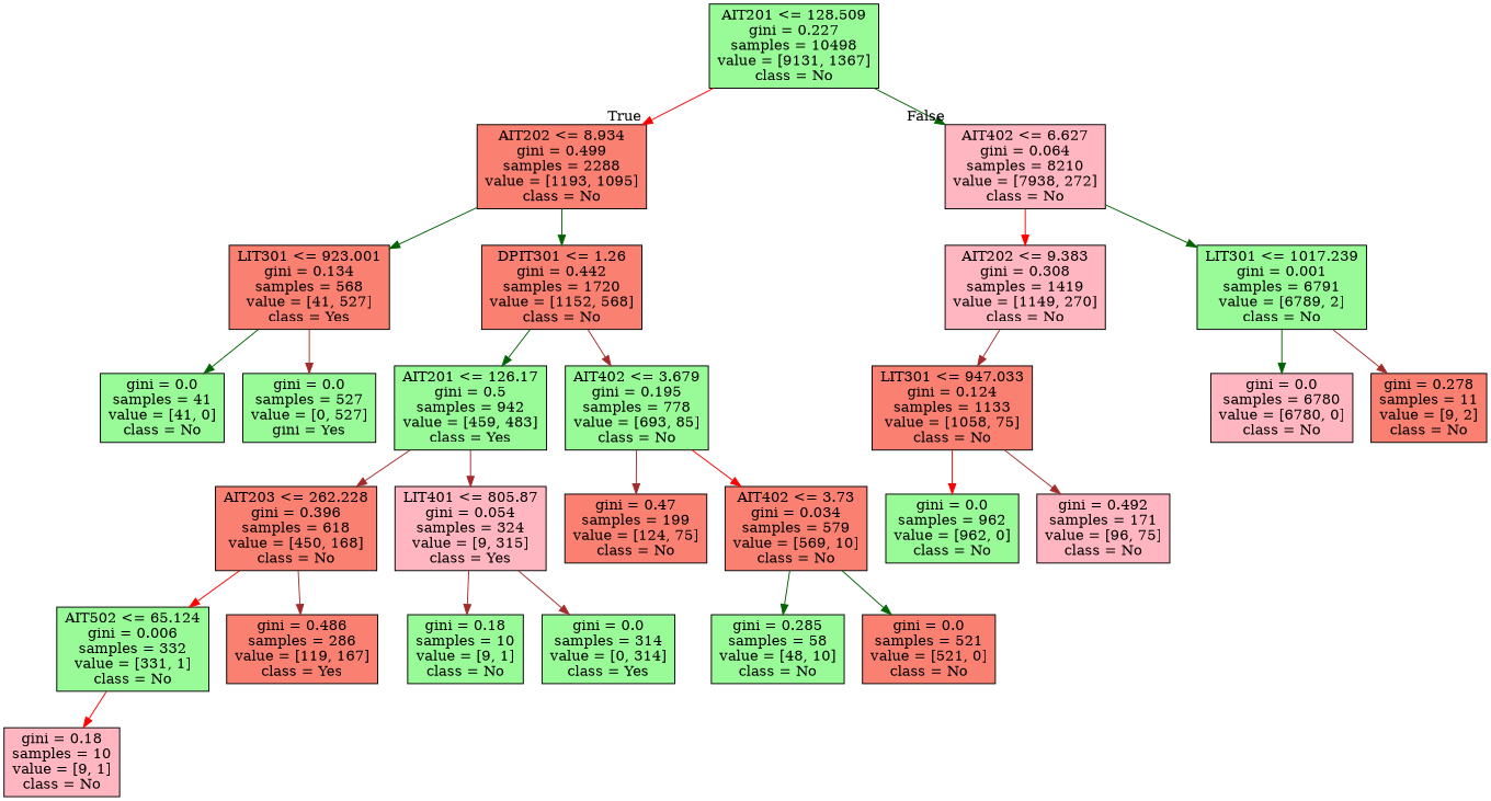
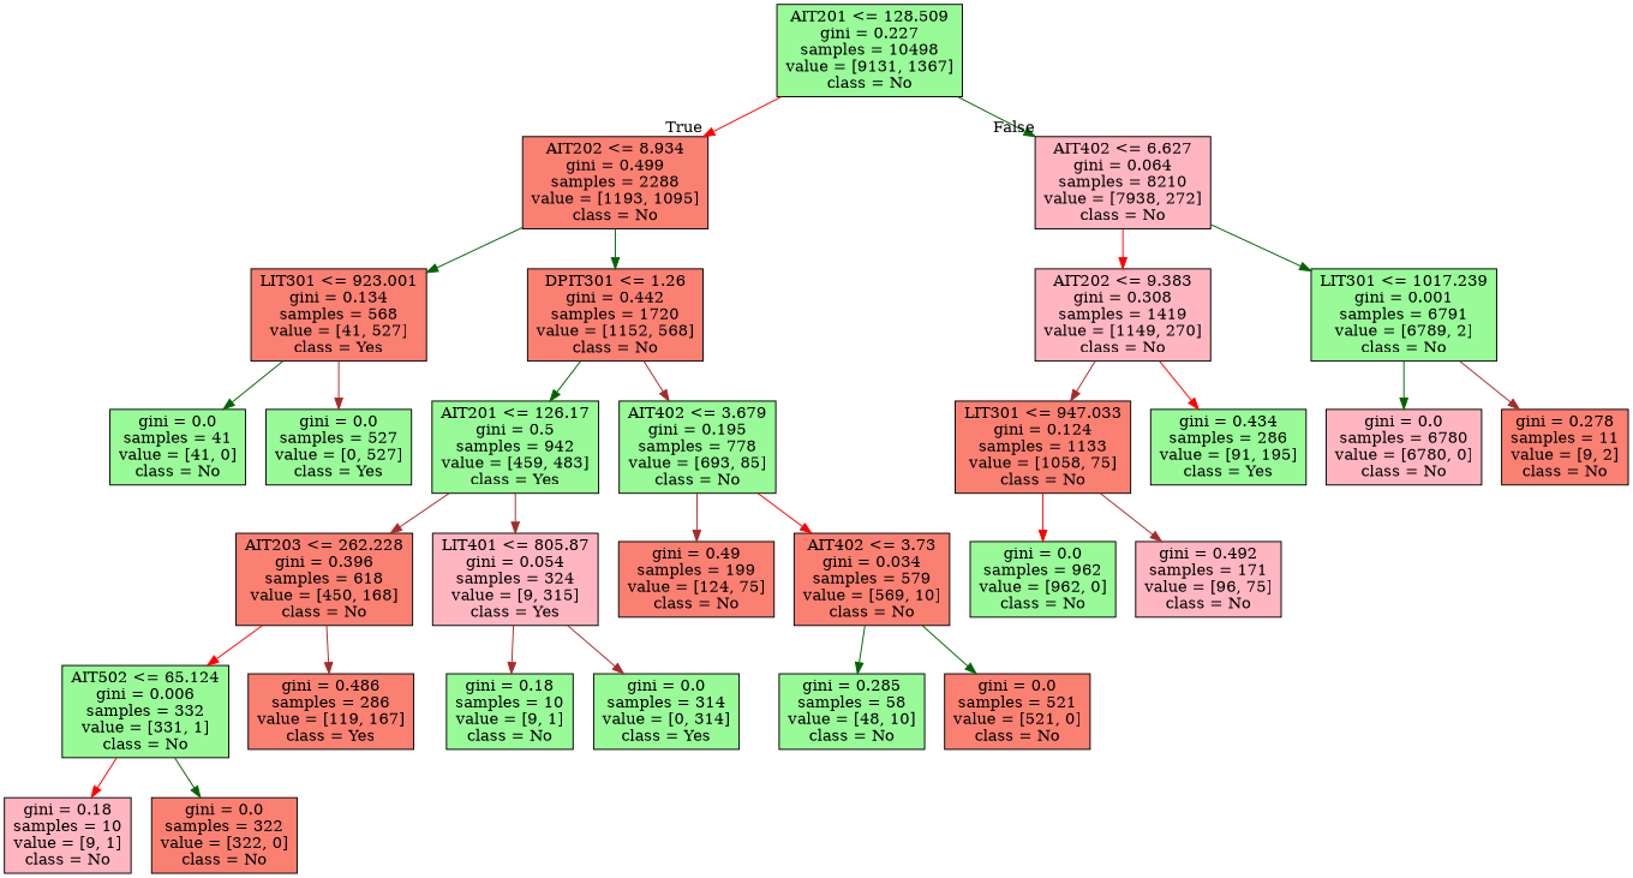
  digraph {
    node [color=black fillcolor=palegreen shape=box style=filled]
    edge [color=brown]
    n1 [label="AIT201 <= 128.509\ngini = 0.227\nsamples = 10498\nvalue = [9131, 1367]\nclass = No"]
    n2 [fillcolor=salmon label="AIT202 <= 8.934\ngini = 0.499\nsamples = 2288\nvalue = [1193, 1095]\nclass = No"]
    n3 [fillcolor=lightpink label="AIT402 <= 6.627\ngini = 0.064\nsamples = 8210\nvalue = [7938, 272]\nclass = No"]
    n4 [fillcolor=salmon label="LIT301 <= 923.001\ngini = 0.134\nsamples = 568\nvalue = [41, 527]\nclass = Yes"]
    n5 [fillcolor=salmon label="DPIT301 <= 1.26\ngini = 0.442\nsamples = 1720\nvalue = [1152, 568]\nclass = No"]
    n6 [fillcolor=lightpink label="AIT202 <= 9.383\ngini = 0.308\nsamples = 1419\nvalue = [1149, 270]\nclass = No"]
    n7 [label="LIT301 <= 1017.239\ngini = 0.001\nsamples = 6791\nvalue = [6789, 2]\nclass = No"]
    n8 [label="gini = 0.0\nsamples = 41\nvalue = [41, 0]\nclass = No"]
-   n9 [label="gini = 0.0\nsamples = 527\nvalue = [0, 527]\ngini = Yes"]
+   n9 [label="gini = 0.0\nsamples = 527\nvalue = [0, 527]\nclass = Yes"]
    n10 [label="AIT201 <= 126.17\ngini = 0.5\nsamples = 942\nvalue = [459, 483]\nclass = Yes"]
    n11 [label="AIT402 <= 3.679\ngini = 0.195\nsamples = 778\nvalue = [693, 85]\nclass = No"]
    n12 [fillcolor=salmon label="AIT203 <= 262.228\ngini = 0.396\nsamples = 618\nvalue = [450, 168]\nclass = No"]
    n13 [fillcolor=lightpink label="LIT401 <= 805.87\ngini = 0.054\nsamples = 324\nvalue = [9, 315]\nclass = Yes"]
-   n14 [fillcolor=salmon label="gini = 0.47\nsamples = 199\nvalue = [124, 75]\nclass = No"]
+   n14 [fillcolor=salmon label="gini = 0.49\nsamples = 199\nvalue = [124, 75]\nclass = No"]
    n15 [fillcolor=salmon label="AIT402 <= 3.73\ngini = 0.034\nsamples = 579\nvalue = [569, 10]\nclass = No"]
    n16 [label="AIT502 <= 65.124\ngini = 0.006\nsamples = 332\nvalue = [331, 1]\nclass = No"]
    n17 [fillcolor=salmon label="gini = 0.486\nsamples = 286\nvalue = [119, 167]\nclass = Yes"]
    n18 [label="gini = 0.18\nsamples = 10\nvalue = [9, 1]\nclass = No"]
    n19 [label="gini = 0.0\nsamples = 314\nvalue = [0, 314]\nclass = Yes"]
    n20 [fillcolor=lightpink label="gini = 0.18\nsamples = 10\nvalue = [9, 1]\nclass = No"]
+   n21 [fillcolor=salmon label="gini = 0.0\nsamples = 322\nvalue = [322, 0]\nclass = No"]
    n22 [label="gini = 0.285\nsamples = 58\nvalue = [48, 10]\nclass = No"]
    n23 [fillcolor=salmon label="gini = 0.0\nsamples = 521\nvalue = [521, 0]\nclass = No"]
    n24 [fillcolor=salmon label="LIT301 <= 947.033\ngini = 0.124\nsamples = 1133\nvalue = [1058, 75]\nclass = No"]
+   n25 [label="gini = 0.434\nsamples = 286\nvalue = [91, 195]\nclass = Yes"]
    n26 [fillcolor=lightpink label="gini = 0.0\nsamples = 6780\nvalue = [6780, 0]\nclass = No"]
    n27 [fillcolor=salmon label="gini = 0.278\nsamples = 11\nvalue = [9, 2]\nclass = No"]
    n28 [label="gini = 0.0\nsamples = 962\nvalue = [962, 0]\nclass = No"]
    n29 [fillcolor=lightpink label="gini = 0.492\nsamples = 171\nvalue = [96, 75]\nclass = No"]
    n1 -> n2 [color=red headlabel=True labelangle=45 labeldistance=2.5]
    n1 -> n3 [color=darkgreen headlabel=False labelangle=-45 labeldistance=2.5]
    n2 -> n4 [color=darkgreen]
    n2 -> n5 [color=darkgreen]
    n3 -> n6 [color=red]
    n3 -> n7 [color=darkgreen]
    n4 -> n8 [color=darkgreen]
    n4 -> n9
    n5 -> n10 [color=darkgreen]
    n5 -> n11
    n6 -> n24
+   n6 -> n25 [color=red]
    n7 -> n26 [color=darkgreen]
    n7 -> n27
    n10 -> n12
    n10 -> n13
    n11 -> n14
    n11 -> n15 [color=red]
    n12 -> n16 [color=red]
    n12 -> n17
    n13 -> n18
    n13 -> n19
    n15 -> n22 [color=darkgreen]
    n15 -> n23 [color=darkgreen]
    n16 -> n20 [color=red]
+   n16 -> n21 [color=darkgreen]
    n24 -> n28 [color=red]
    n24 -> n29
  }
